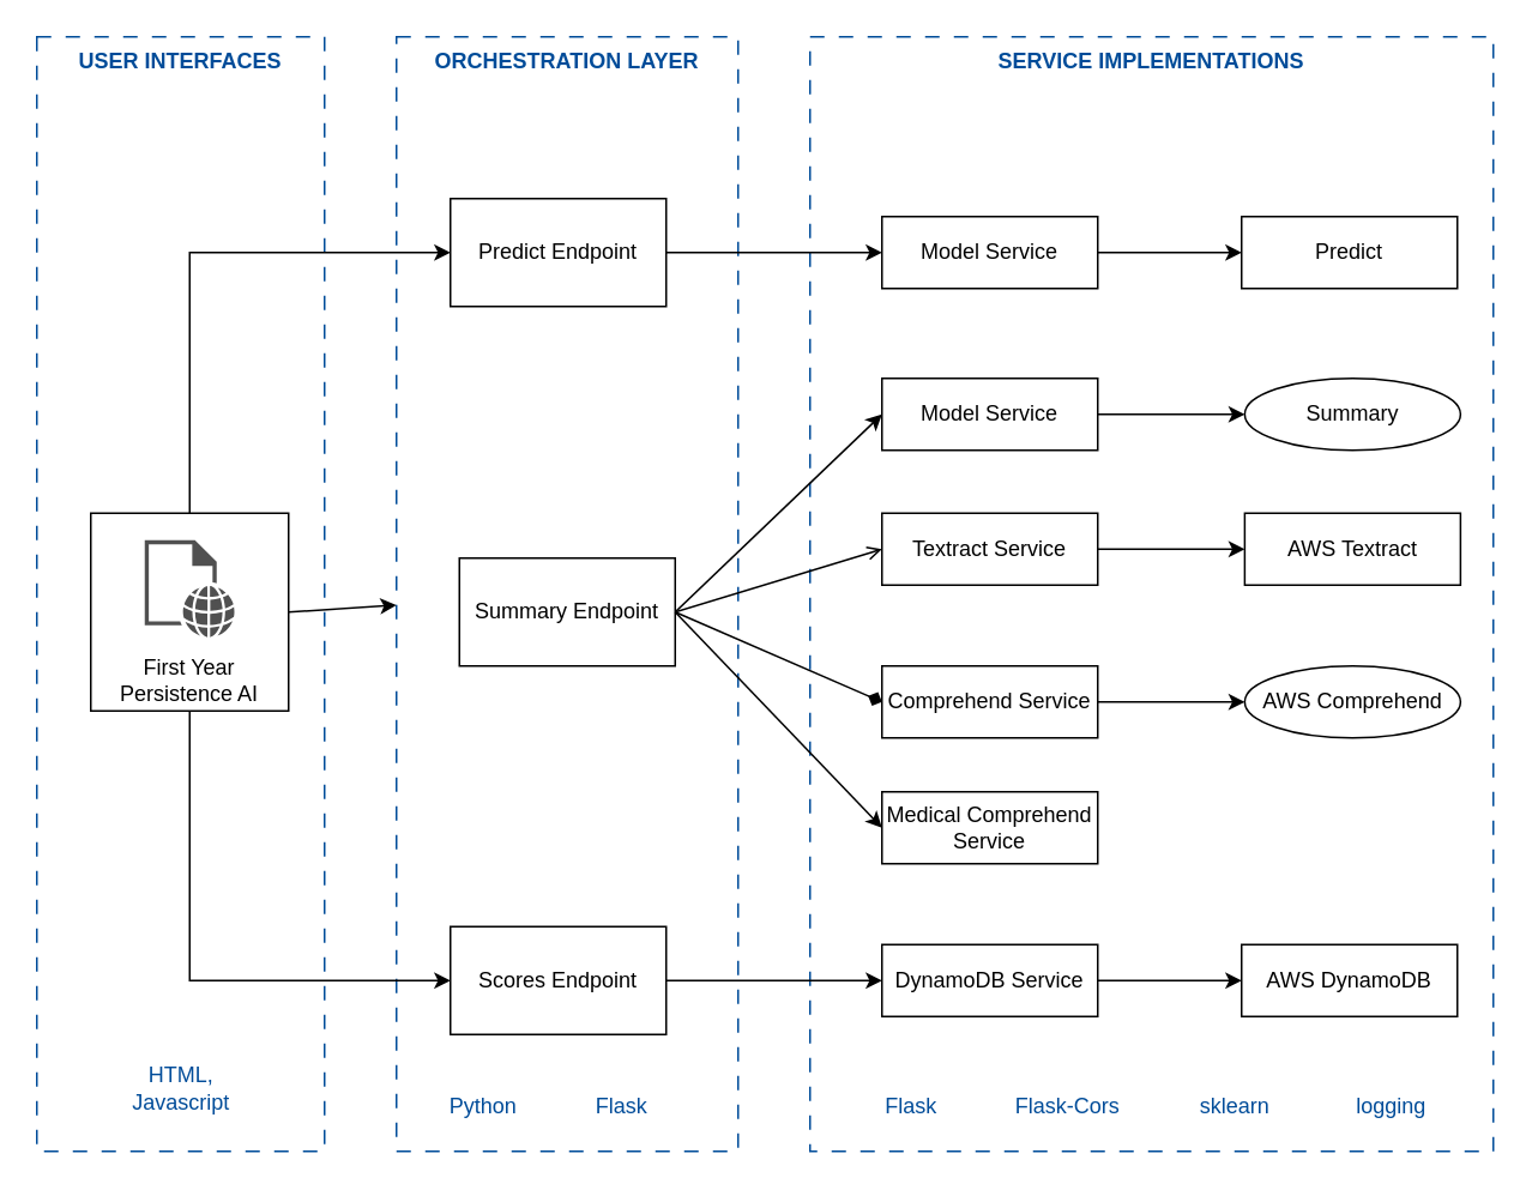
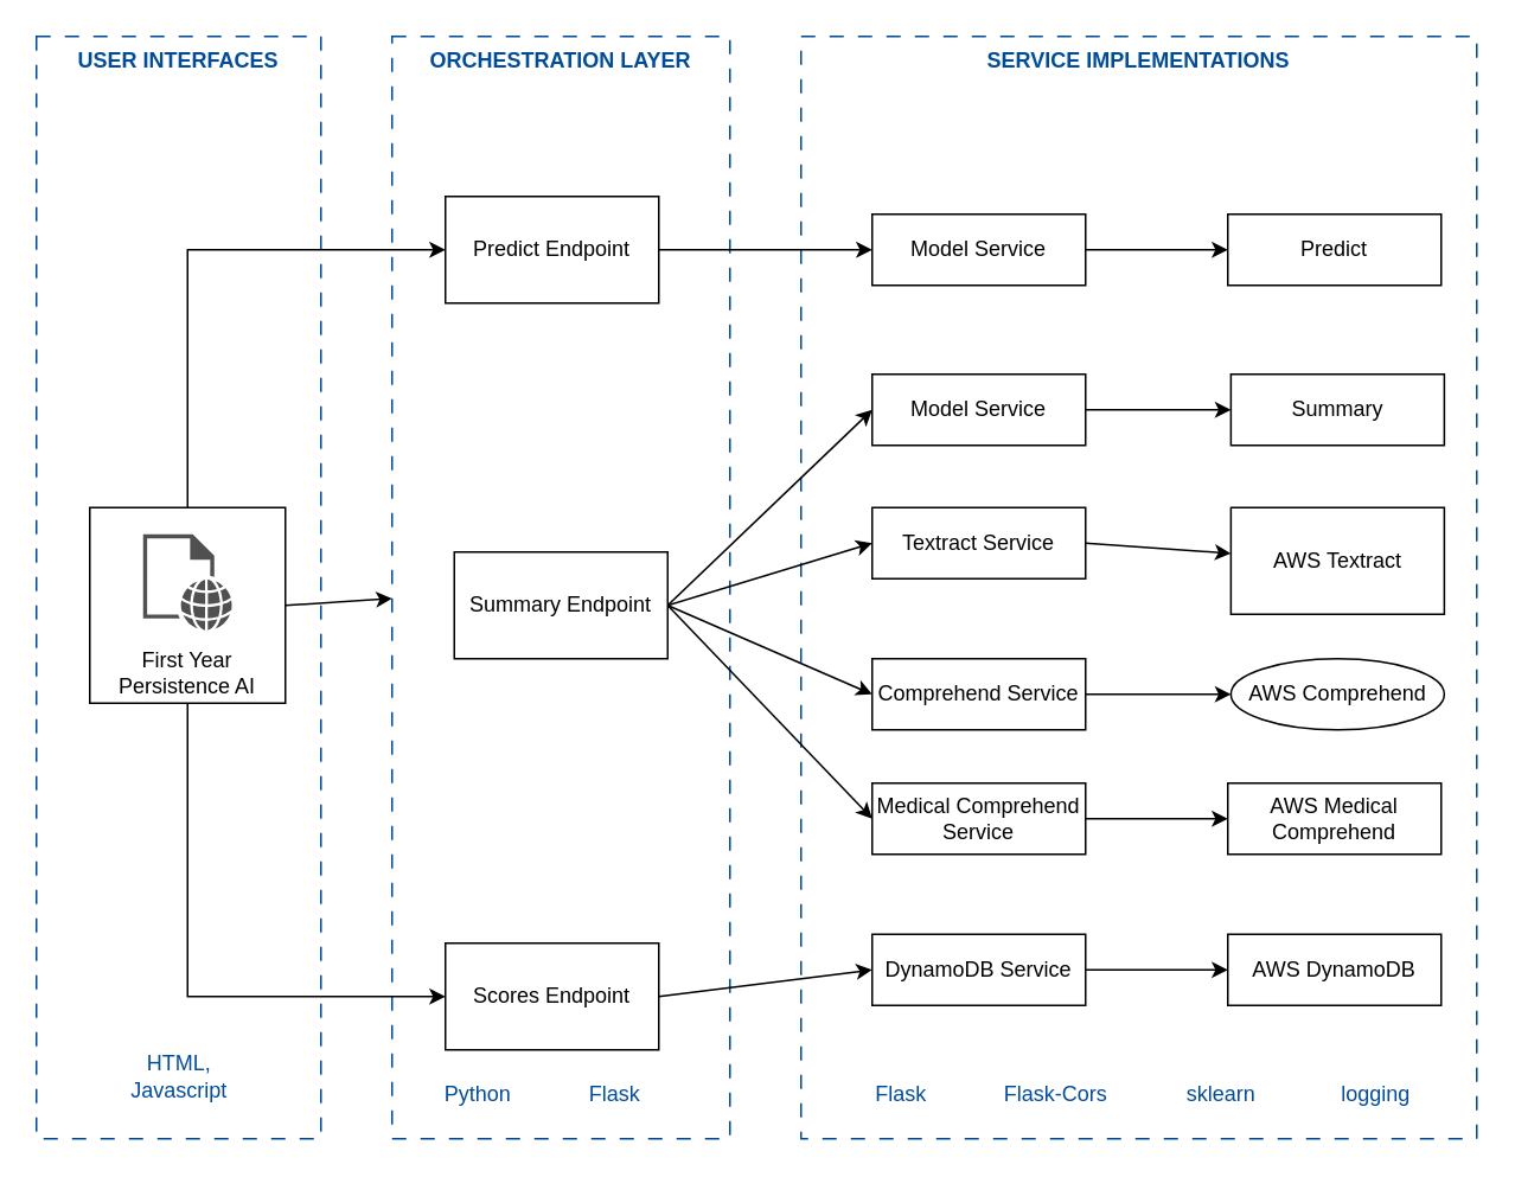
  <mxCell id="0" />
  <mxCell id="1" parent="0" />
  <mxCell id="2" value="&lt;b&gt;&lt;font&gt;SERVICE IMPLEMENTATIONS&lt;/font&gt;&lt;/b&gt;" style="whiteSpace=wrap;html=1;verticalAlign=top;dashed=1;dashPattern=8 8;strokeColor=#004C99;fontColor=#004C99;" parent="1" vertex="1"><mxGeometry x="450" y="20" width="380" height="620" as="geometry" /></mxCell>
  <mxCell id="3" value="&lt;b&gt;&lt;font&gt;ORCHESTRATION LAYER&lt;/font&gt;&lt;/b&gt;" style="whiteSpace=wrap;html=1;verticalAlign=top;dashed=1;dashPattern=8 8;strokeColor=#004C99;fontColor=#004C99;" parent="1" vertex="1"><mxGeometry x="220" y="20" width="190" height="620" as="geometry" /></mxCell>
  <mxCell id="4" value="&lt;b&gt;&lt;font&gt;USER INTERFACES&lt;/font&gt;&lt;/b&gt;" style="whiteSpace=wrap;html=1;verticalAlign=top;dashed=1;dashPattern=8 8;strokeColor=#004C99;fontColor=#004C99;" parent="1" vertex="1"><mxGeometry x="20" y="20" width="160" height="620" as="geometry" /></mxCell>
  <mxCell id="5" style="edgeStyle=orthogonalEdgeStyle;rounded=0;orthogonalLoop=1;jettySize=auto;html=1;exitX=0.5;exitY=0;exitDx=0;exitDy=0;entryX=0;entryY=0.5;entryDx=0;entryDy=0;" parent="1" source="8" target="10" edge="1"><mxGeometry relative="1" as="geometry" /></mxCell>
  <mxCell id="6" style="edgeStyle=none;rounded=0;orthogonalLoop=1;jettySize=auto;html=1;exitX=1;exitY=0.5;exitDx=0;exitDy=0;" parent="1" source="8" target="3" edge="1"><mxGeometry relative="1" as="geometry" /></mxCell>
  <mxCell id="7" style="rounded=0;orthogonalLoop=1;jettySize=auto;html=1;exitX=0.5;exitY=1;exitDx=0;exitDy=0;entryX=0;entryY=0.5;entryDx=0;entryDy=0;edgeStyle=orthogonalEdgeStyle;" parent="1" source="8" target="34" edge="1"><mxGeometry relative="1" as="geometry" /></mxCell>
  <mxCell id="8" value="First Year Persistence AI" style="whiteSpace=wrap;html=1;aspect=fixed;verticalAlign=bottom;" parent="1" vertex="1"><mxGeometry x="50" y="285" width="110" height="110" as="geometry" /></mxCell>
  <mxCell id="9" style="edgeStyle=none;rounded=0;orthogonalLoop=1;jettySize=auto;html=1;exitX=1;exitY=0.5;exitDx=0;exitDy=0;entryX=0;entryY=0.5;entryDx=0;entryDy=0;" parent="1" source="10" target="25" edge="1"><mxGeometry relative="1" as="geometry" /></mxCell>
  <mxCell id="10" value="Predict Endpoint" style="rounded=0;whiteSpace=wrap;html=1;" parent="1" vertex="1"><mxGeometry x="250" y="110" width="120" height="60" as="geometry" /></mxCell>
  <mxCell id="11" style="edgeStyle=none;rounded=0;orthogonalLoop=1;jettySize=auto;html=1;exitX=1;exitY=0.5;exitDx=0;exitDy=0;entryX=0;entryY=0.5;entryDx=0;entryDy=0;" parent="1" source="13" target="17" edge="1"><mxGeometry relative="1" as="geometry" /></mxCell>
- <mxCell id="12" style="edgeStyle=none;rounded=0;orthogonalLoop=1;jettySize=auto;html=1;exitX=1;exitY=0.5;exitDx=0;exitDy=0;entryX=0;entryY=0.5;entryDx=0;entryDy=0;endArrow=open;" parent="1" source="13" target="15" edge="1"><mxGeometry relative="1" as="geometry" /></mxCell>
+ <mxCell id="12" style="edgeStyle=none;rounded=0;orthogonalLoop=1;jettySize=auto;html=1;exitX=1;exitY=0.5;exitDx=0;exitDy=0;entryX=0;entryY=0.5;entryDx=0;entryDy=0;" parent="1" source="13" target="15" edge="1"><mxGeometry relative="1" as="geometry" /></mxCell>
  <mxCell id="13" value="Summary Endpoint" style="rounded=0;whiteSpace=wrap;html=1;" parent="1" vertex="1"><mxGeometry x="255" y="310" width="120" height="60" as="geometry" /></mxCell>
  <mxCell id="14" style="edgeStyle=none;rounded=0;orthogonalLoop=1;jettySize=auto;html=1;exitX=1;exitY=0.5;exitDx=0;exitDy=0;" parent="1" source="15" target="21" edge="1"><mxGeometry relative="1" as="geometry" /></mxCell>
  <mxCell id="15" value="Textract Service" style="rounded=0;whiteSpace=wrap;html=1;" parent="1" vertex="1"><mxGeometry x="490" y="285" width="120" height="40" as="geometry" /></mxCell>
  <mxCell id="16" style="edgeStyle=none;rounded=0;orthogonalLoop=1;jettySize=auto;html=1;exitX=1;exitY=0.5;exitDx=0;exitDy=0;entryX=0;entryY=0.5;entryDx=0;entryDy=0;" parent="1" source="17" target="20" edge="1"><mxGeometry relative="1" as="geometry" /></mxCell>
  <mxCell id="17" value="Model Service" style="rounded=0;whiteSpace=wrap;html=1;" parent="1" vertex="1"><mxGeometry x="490" y="210" width="120" height="40" as="geometry" /></mxCell>
  <mxCell id="18" style="edgeStyle=none;rounded=0;orthogonalLoop=1;jettySize=auto;html=1;exitX=1;exitY=0.5;exitDx=0;exitDy=0;entryX=0;entryY=0.5;entryDx=0;entryDy=0;" parent="1" source="19" target="22" edge="1"><mxGeometry relative="1" as="geometry" /></mxCell>
  <mxCell id="19" value="Comprehend Service" style="rounded=0;whiteSpace=wrap;html=1;" parent="1" vertex="1"><mxGeometry x="490" y="370" width="120" height="40" as="geometry" /></mxCell>
- <mxCell id="20" value="Summary" style="ellipse;whiteSpace=wrap;html=1;" parent="1" vertex="1"><mxGeometry x="691.75" y="210" width="120" height="40" as="geometry" /></mxCell>
- <mxCell id="21" value="AWS Textract" style="rounded=0;whiteSpace=wrap;html=1;" parent="1" vertex="1"><mxGeometry x="691.75" y="285" width="120" height="40" as="geometry" /></mxCell>
+ <mxCell id="20" value="Summary" style="rounded=0;whiteSpace=wrap;html=1;" parent="1" vertex="1"><mxGeometry x="691.75" y="210" width="120" height="40" as="geometry" /></mxCell>
+ <mxCell id="21" value="AWS Textract" style="rounded=0;whiteSpace=wrap;html=1;" parent="1" vertex="1"><mxGeometry x="691.75" y="285" width="120" height="60" as="geometry" /></mxCell>
  <mxCell id="22" value="AWS Comprehend" style="ellipse;whiteSpace=wrap;html=1;" parent="1" vertex="1"><mxGeometry x="691.75" y="370" width="120" height="40" as="geometry" /></mxCell>
  <mxCell id="23" value="Predict" style="rounded=0;whiteSpace=wrap;html=1;" parent="1" vertex="1"><mxGeometry x="690" y="120" width="120" height="40" as="geometry" /></mxCell>
  <mxCell id="24" style="edgeStyle=none;rounded=0;orthogonalLoop=1;jettySize=auto;html=1;exitX=1;exitY=0.5;exitDx=0;exitDy=0;" parent="1" source="25" target="23" edge="1"><mxGeometry relative="1" as="geometry" /></mxCell>
  <mxCell id="25" value="Model Service" style="rounded=0;whiteSpace=wrap;html=1;" parent="1" vertex="1"><mxGeometry x="490" y="120" width="120" height="40" as="geometry" /></mxCell>
  <mxCell id="26" value="" style="sketch=0;pointerEvents=1;shadow=0;dashed=0;html=1;strokeColor=none;fillColor=#505050;labelPosition=center;verticalLabelPosition=bottom;verticalAlign=top;outlineConnect=0;align=center;shape=mxgraph.office.concepts.web_page;" parent="1" vertex="1"><mxGeometry x="80" y="300" width="50" height="54" as="geometry" /></mxCell>
  <mxCell id="27" value="HTML, Javascript" style="text;strokeColor=none;align=center;fillColor=none;html=1;verticalAlign=middle;whiteSpace=wrap;rounded=0;fontColor=#004C99;" parent="1" vertex="1"><mxGeometry x="61.62" y="580" width="76.75" height="50" as="geometry" /></mxCell>
  <mxCell id="28" value="Python" style="text;strokeColor=none;align=center;fillColor=none;html=1;verticalAlign=middle;whiteSpace=wrap;rounded=0;fontColor=#004C99;" parent="1" vertex="1"><mxGeometry x="230" y="600" width="76.75" height="30" as="geometry" /></mxCell>
  <mxCell id="29" value="Flask" style="text;strokeColor=none;align=center;fillColor=none;html=1;verticalAlign=middle;whiteSpace=wrap;rounded=0;fontColor=#004C99;" parent="1" vertex="1"><mxGeometry x="468.25" y="600" width="76.75" height="30" as="geometry" /></mxCell>
  <mxCell id="30" value="Flask-Cors" style="text;strokeColor=none;align=center;fillColor=none;html=1;verticalAlign=middle;whiteSpace=wrap;rounded=0;fontColor=#004C99;" parent="1" vertex="1"><mxGeometry x="555" y="600" width="76.75" height="30" as="geometry" /></mxCell>
  <mxCell id="31" value="sklearn" style="text;strokeColor=none;align=center;fillColor=none;html=1;verticalAlign=middle;whiteSpace=wrap;rounded=0;fontColor=#004C99;" parent="1" vertex="1"><mxGeometry x="648.25" y="600" width="76.75" height="30" as="geometry" /></mxCell>
  <mxCell id="32" value="logging" style="text;strokeColor=none;align=center;fillColor=none;html=1;verticalAlign=middle;whiteSpace=wrap;rounded=0;fontColor=#004C99;" parent="1" vertex="1"><mxGeometry x="735" y="600" width="76.75" height="30" as="geometry" /></mxCell>
  <mxCell id="33" style="edgeStyle=none;rounded=0;orthogonalLoop=1;jettySize=auto;html=1;exitX=1;exitY=0.5;exitDx=0;exitDy=0;entryX=0;entryY=0.5;entryDx=0;entryDy=0;" parent="1" source="34" target="37" edge="1"><mxGeometry relative="1" as="geometry" /></mxCell>
- <mxCell id="34" value="Scores Endpoint" style="rounded=0;whiteSpace=wrap;html=1;" parent="1" vertex="1"><mxGeometry x="250" y="515" width="120" height="60" as="geometry" /></mxCell>
+ <mxCell id="34" value="Scores Endpoint" style="rounded=0;whiteSpace=wrap;html=1;" parent="1" vertex="1"><mxGeometry x="250" y="530" width="120" height="60" as="geometry" /></mxCell>
  <mxCell id="35" value="AWS DynamoDB" style="rounded=0;whiteSpace=wrap;html=1;" parent="1" vertex="1"><mxGeometry x="690" y="525" width="120" height="40" as="geometry" /></mxCell>
  <mxCell id="36" style="edgeStyle=none;rounded=0;orthogonalLoop=1;jettySize=auto;html=1;exitX=1;exitY=0.5;exitDx=0;exitDy=0;entryX=0;entryY=0.5;entryDx=0;entryDy=0;" parent="1" source="37" target="35" edge="1"><mxGeometry relative="1" as="geometry" /></mxCell>
  <mxCell id="37" value="DynamoDB Service" style="rounded=0;whiteSpace=wrap;html=1;" parent="1" vertex="1"><mxGeometry x="490" y="525" width="120" height="40" as="geometry" /></mxCell>
+ <mxCell id="38" style="edgeStyle=orthogonalEdgeStyle;rounded=0;orthogonalLoop=1;jettySize=auto;html=1;exitX=1;exitY=0.5;exitDx=0;exitDy=0;" parent="1" source="39" target="40" edge="1"><mxGeometry relative="1" as="geometry" /></mxCell>
  <mxCell id="39" value="Medical Comprehend Service" style="rounded=0;whiteSpace=wrap;html=1;" parent="1" vertex="1"><mxGeometry x="490" y="440" width="120" height="40" as="geometry" /></mxCell>
- <mxCell id="41" style="edgeStyle=none;rounded=0;orthogonalLoop=1;jettySize=auto;html=1;exitX=1;exitY=0.5;exitDx=0;exitDy=0;entryX=0;entryY=0.5;entryDx=0;entryDy=0;endArrow=diamond;" parent="1" source="13" target="19" edge="1"><mxGeometry relative="1" as="geometry"><mxPoint x="385" y="350" as="sourcePoint" /><mxPoint x="500" y="315" as="targetPoint" /></mxGeometry></mxCell>
+ <mxCell id="40" value="AWS Medical Comprehend" style="rounded=0;whiteSpace=wrap;html=1;" parent="1" vertex="1"><mxGeometry x="690" y="440" width="120" height="40" as="geometry" /></mxCell>
+ <mxCell id="41" style="edgeStyle=none;rounded=0;orthogonalLoop=1;jettySize=auto;html=1;exitX=1;exitY=0.5;exitDx=0;exitDy=0;entryX=0;entryY=0.5;entryDx=0;entryDy=0;" parent="1" source="13" target="19" edge="1"><mxGeometry relative="1" as="geometry"><mxPoint x="385" y="350" as="sourcePoint" /><mxPoint x="500" y="315" as="targetPoint" /></mxGeometry></mxCell>
  <mxCell id="42" style="edgeStyle=none;rounded=0;orthogonalLoop=1;jettySize=auto;html=1;exitX=1;exitY=0.5;exitDx=0;exitDy=0;entryX=0;entryY=0.5;entryDx=0;entryDy=0;" parent="1" source="13" target="39" edge="1"><mxGeometry relative="1" as="geometry"><mxPoint x="385" y="350" as="sourcePoint" /><mxPoint x="420" y="460" as="targetPoint" /></mxGeometry></mxCell>
  <mxCell id="43" value="Flask" style="text;strokeColor=none;align=center;fillColor=none;html=1;verticalAlign=middle;whiteSpace=wrap;rounded=0;fontColor=#004C99;" parent="1" vertex="1"><mxGeometry x="306.75" y="600" width="76.75" height="30" as="geometry" /></mxCell>
